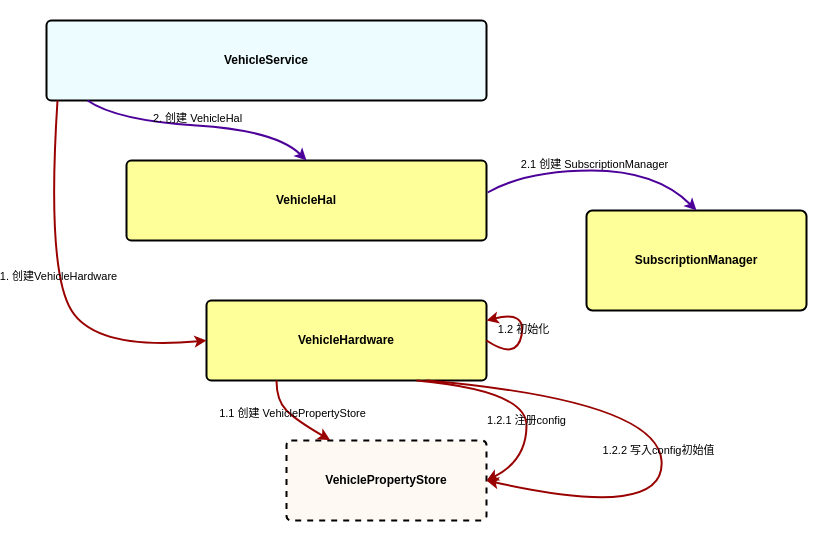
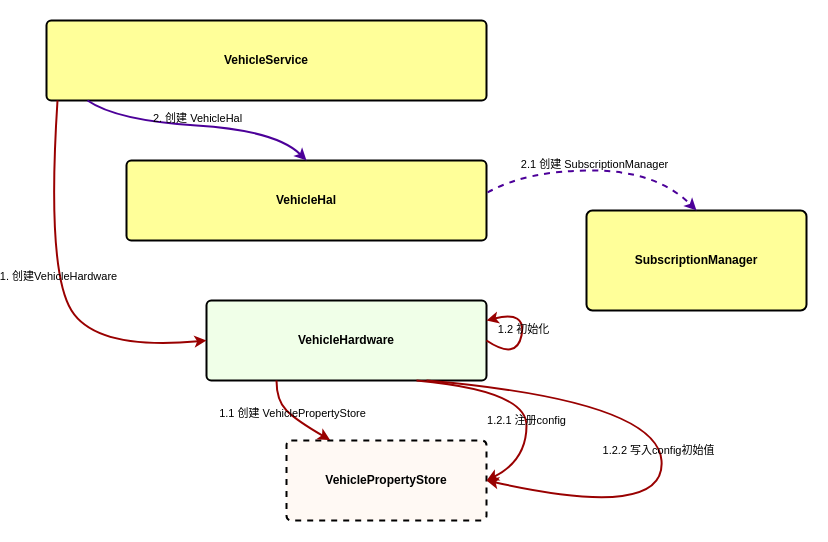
  <mxCell id="0" />
  <mxCell id="1" parent="0" />
- <mxCell id="2" value="VehicleService" style="rounded=1;whiteSpace=wrap;html=1;strokeWidth=2;arcSize=6;fillColor=#EDFDFF;fontStyle=1;labelBackgroundColor=none;" vertex="1" parent="1"><mxGeometry x="20" y="20" width="440" height="80" as="geometry" /></mxCell>
+ <mxCell id="2" value="VehicleService" style="rounded=1;whiteSpace=wrap;html=1;strokeWidth=2;arcSize=6;fillColor=#ffff99;fontStyle=1;labelBackgroundColor=none;" vertex="1" parent="1"><mxGeometry x="20" y="20" width="440" height="80" as="geometry" /></mxCell>
  <mxCell id="3" value="VehicleHal" style="rounded=1;whiteSpace=wrap;html=1;strokeWidth=2;arcSize=6;fillColor=#ffff99;fontStyle=1;labelBackgroundColor=none;" vertex="1" parent="1"><mxGeometry x="100" y="160" width="360" height="80" as="geometry" /></mxCell>
- <mxCell id="4" value="VehicleHardware" style="rounded=1;whiteSpace=wrap;html=1;strokeWidth=2;arcSize=6;fillColor=#ffff99;fontStyle=1;labelBackgroundColor=none;" vertex="1" parent="1"><mxGeometry x="180" y="300" width="280" height="80" as="geometry" /></mxCell>
+ <mxCell id="4" value="VehicleHardware" style="rounded=1;whiteSpace=wrap;html=1;strokeWidth=2;arcSize=6;fillColor=#F0FFE8;fontStyle=1;labelBackgroundColor=none;" vertex="1" parent="1"><mxGeometry x="180" y="300" width="280" height="80" as="geometry" /></mxCell>
  <mxCell id="5" value="" style="curved=1;endArrow=classic;html=1;entryX=0;entryY=0.5;entryDx=0;entryDy=0;strokeWidth=2;strokeColor=#990000;labelBackgroundColor=none;" edge="1" parent="1" target="4"><mxGeometry width="50" height="50" relative="1" as="geometry"><mxPoint x="31" y="100" as="sourcePoint" /><mxPoint x="140" y="420" as="targetPoint" /><Array as="points"><mxPoint x="20" y="270" /><mxPoint x="70" y="350" /></Array></mxGeometry></mxCell>
  <mxCell id="6" value="1. 创建VehicleHardware" style="edgeLabel;html=1;align=center;verticalAlign=middle;resizable=0;points=[];labelBackgroundColor=none;" vertex="1" connectable="0" parent="5"><mxGeometry x="-0.034" y="7" relative="1" as="geometry"><mxPoint as="offset" /></mxGeometry></mxCell>
  <mxCell id="7" value="VehiclePropertyStore" style="rounded=1;whiteSpace=wrap;html=1;strokeWidth=2;arcSize=6;fillColor=#FFF9F4;fontStyle=1;labelBackgroundColor=none;dashed=1;" vertex="1" parent="1"><mxGeometry x="260" y="440" width="200" height="80" as="geometry" /></mxCell>
  <mxCell id="8" value="" style="curved=1;endArrow=classic;html=1;exitX=1;exitY=0.5;exitDx=0;exitDy=0;entryX=1;entryY=0.25;entryDx=0;entryDy=0;strokeWidth=2;strokeColor=#990000;labelBackgroundColor=none;" edge="1" parent="1" source="4" target="4"><mxGeometry width="50" height="50" relative="1" as="geometry"><mxPoint x="620" y="410" as="sourcePoint" /><mxPoint x="670" y="360" as="targetPoint" /><Array as="points"><mxPoint x="490" y="360" /><mxPoint x="500" y="310" /></Array></mxGeometry></mxCell>
  <mxCell id="9" value="1.2 初始化" style="edgeLabel;html=1;align=center;verticalAlign=middle;resizable=0;points=[];labelBackgroundColor=none;" vertex="1" connectable="0" parent="8"><mxGeometry x="0.059" relative="1" as="geometry"><mxPoint as="offset" /></mxGeometry></mxCell>
  <mxCell id="10" value="" style="curved=1;endArrow=classic;html=1;exitX=0.25;exitY=1;exitDx=0;exitDy=0;entryX=0.218;entryY=-0.006;entryDx=0;entryDy=0;entryPerimeter=0;strokeWidth=2;strokeColor=#990000;labelBackgroundColor=none;" edge="1" parent="1" source="4" target="7"><mxGeometry width="50" height="50" relative="1" as="geometry"><mxPoint x="470" y="350" as="sourcePoint" /><mxPoint x="470" y="330" as="targetPoint" /><Array as="points"><mxPoint x="250" y="400" /><mxPoint x="270" y="420" /></Array></mxGeometry></mxCell>
  <mxCell id="11" value="1.1 创建 VehiclePropertyStore" style="edgeLabel;html=1;align=center;verticalAlign=middle;resizable=0;points=[];labelBackgroundColor=none;" vertex="1" connectable="0" parent="10"><mxGeometry x="-0.073" y="2" relative="1" as="geometry"><mxPoint as="offset" /></mxGeometry></mxCell>
  <mxCell id="12" value="" style="curved=1;endArrow=classic;html=1;exitX=0.75;exitY=1;exitDx=0;exitDy=0;entryX=1;entryY=0.5;entryDx=0;entryDy=0;strokeWidth=2;strokeColor=#990000;labelBackgroundColor=none;" edge="1" parent="1" source="4" target="7"><mxGeometry width="50" height="50" relative="1" as="geometry"><mxPoint x="540" y="450" as="sourcePoint" /><mxPoint x="590" y="400" as="targetPoint" /><Array as="points"><mxPoint x="500" y="390" /><mxPoint x="500" y="460" /></Array></mxGeometry></mxCell>
  <mxCell id="13" value="1.2.1 注册config" style="edgeLabel;html=1;align=center;verticalAlign=middle;resizable=0;points=[];labelBackgroundColor=none;" vertex="1" connectable="0" parent="12"><mxGeometry x="0.243" y="-1" relative="1" as="geometry"><mxPoint as="offset" /></mxGeometry></mxCell>
  <mxCell id="14" value="" style="curved=1;endArrow=classic;html=1;entryX=1;entryY=0.5;entryDx=0;entryDy=0;strokeWidth=2;strokeColor=#990000;labelBackgroundColor=none;" edge="1" parent="1" target="7"><mxGeometry width="50" height="50" relative="1" as="geometry"><mxPoint x="400" y="380" as="sourcePoint" /><mxPoint x="600" y="540" as="targetPoint" /><Array as="points"><mxPoint x="630" y="400" /><mxPoint x="640" y="520" /></Array></mxGeometry></mxCell>
  <mxCell id="15" value="1.2.2 写入config初始值" style="edgeLabel;html=1;align=center;verticalAlign=middle;resizable=0;points=[];labelBackgroundColor=none;" vertex="1" connectable="0" parent="14"><mxGeometry x="0.046" y="-3" relative="1" as="geometry"><mxPoint as="offset" /></mxGeometry></mxCell>
  <mxCell id="16" value="" style="curved=1;endArrow=classic;html=1;entryX=0.5;entryY=0;entryDx=0;entryDy=0;strokeWidth=2;strokeColor=#4C0099;labelBackgroundColor=none;" edge="1" parent="1" target="3"><mxGeometry width="50" height="50" relative="1" as="geometry"><mxPoint x="61" y="100" as="sourcePoint" /><mxPoint x="210" y="340" as="targetPoint" /><Array as="points"><mxPoint x="90" y="120" /><mxPoint x="250" y="130" /></Array></mxGeometry></mxCell>
  <mxCell id="17" value="2. 创建 VehicleHal" style="edgeLabel;html=1;align=center;verticalAlign=middle;resizable=0;points=[];labelBackgroundColor=none;" vertex="1" connectable="0" parent="16"><mxGeometry x="-0.034" y="7" relative="1" as="geometry"><mxPoint as="offset" /></mxGeometry></mxCell>
  <mxCell id="18" value="SubscriptionManager" style="rounded=1;whiteSpace=wrap;html=1;strokeWidth=2;labelBackgroundColor=none;fillColor=#FFFF99;arcSize=6;fontStyle=1" vertex="1" parent="1"><mxGeometry x="560" y="210" width="220" height="100" as="geometry" /></mxCell>
- <mxCell id="19" value="" style="curved=1;endArrow=classic;html=1;entryX=0.5;entryY=0;entryDx=0;entryDy=0;strokeWidth=2;exitX=1.003;exitY=0.4;exitDx=0;exitDy=0;exitPerimeter=0;strokeColor=#4C0099;labelBackgroundColor=none;" edge="1" parent="1" source="3" target="18"><mxGeometry width="50" height="50" relative="1" as="geometry"><mxPoint x="510" y="120" as="sourcePoint" /><mxPoint x="729" y="180" as="targetPoint" /><Array as="points"><mxPoint x="500" y="170" /><mxPoint x="630" y="170" /></Array></mxGeometry></mxCell>
+ <mxCell id="19" value="" style="curved=1;endArrow=classic;html=1;entryX=0.5;entryY=0;entryDx=0;entryDy=0;strokeWidth=2;exitX=1.003;exitY=0.4;exitDx=0;exitDy=0;exitPerimeter=0;strokeColor=#4C0099;labelBackgroundColor=none;dashed=1;" edge="1" parent="1" source="3" target="18"><mxGeometry width="50" height="50" relative="1" as="geometry"><mxPoint x="510" y="120" as="sourcePoint" /><mxPoint x="729" y="180" as="targetPoint" /><Array as="points"><mxPoint x="500" y="170" /><mxPoint x="630" y="170" /></Array></mxGeometry></mxCell>
  <mxCell id="20" value="2.1 创建 SubscriptionManager" style="edgeLabel;html=1;align=center;verticalAlign=middle;resizable=0;points=[];labelBackgroundColor=none;" vertex="1" connectable="0" parent="19"><mxGeometry x="-0.034" y="7" relative="1" as="geometry"><mxPoint as="offset" /></mxGeometry></mxCell>
